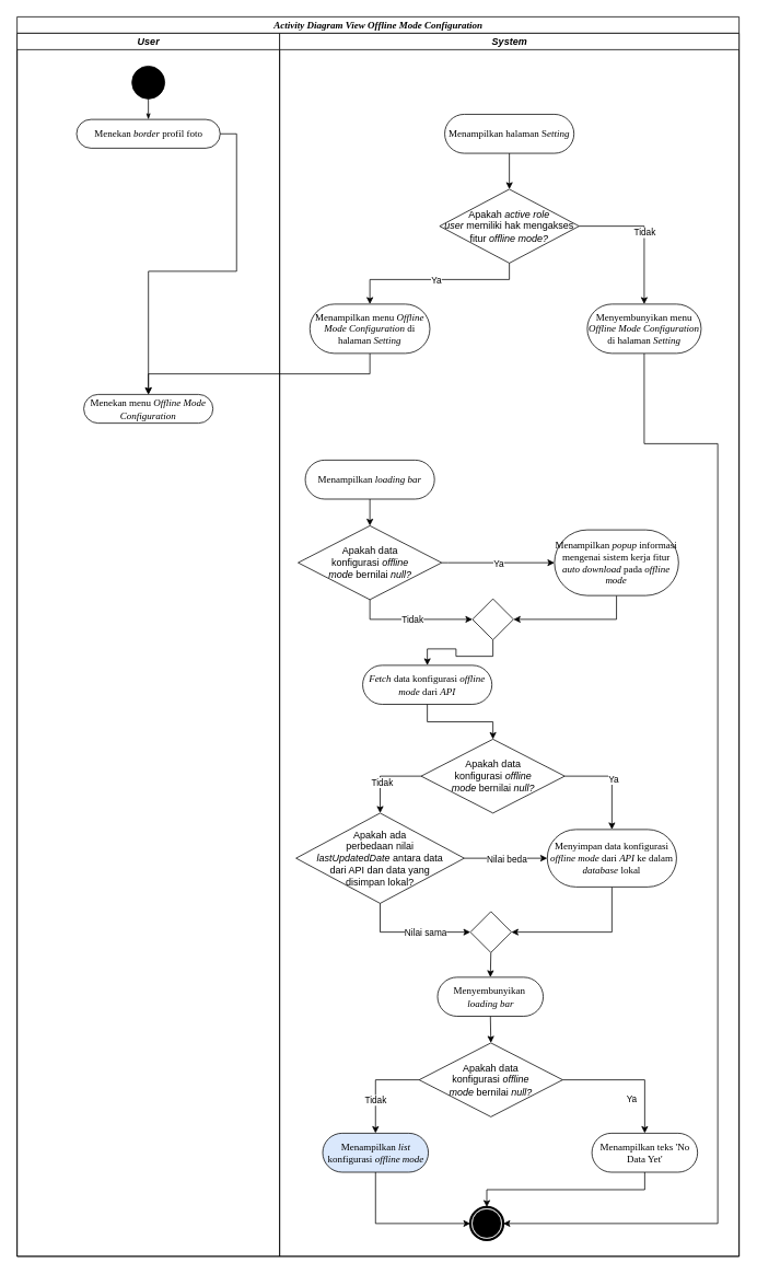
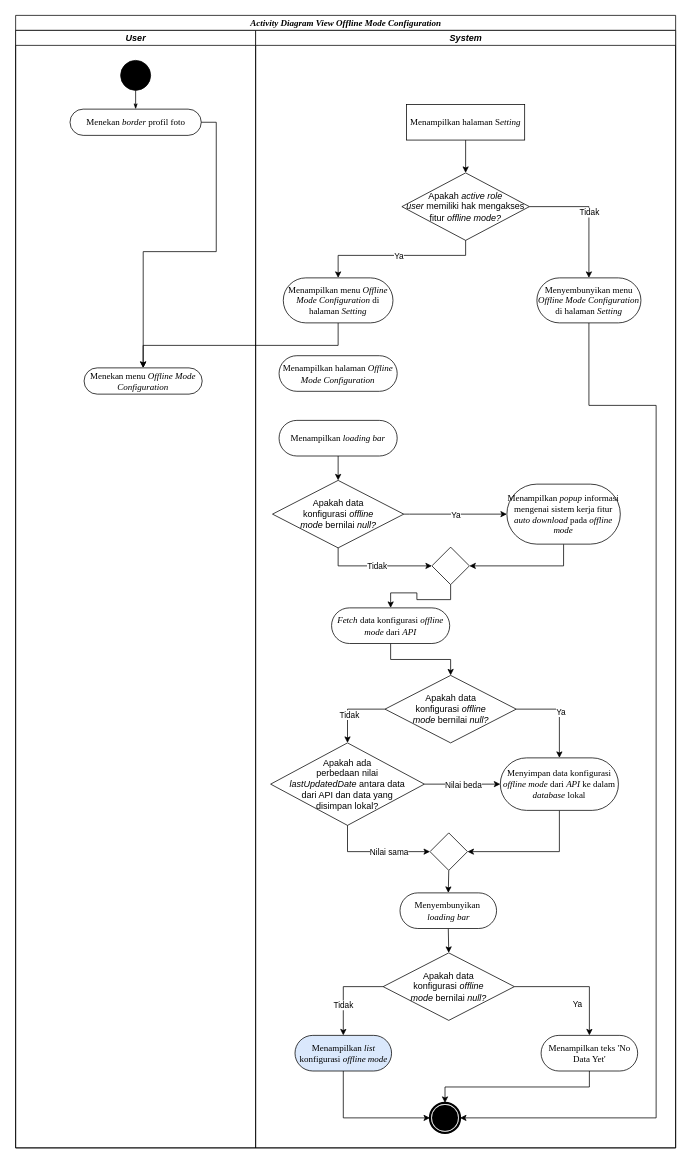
  <mxCell id="0" />
  <mxCell id="1" parent="0" />
  <mxCell id="2" value="&lt;i&gt;Activity Diagram&lt;/i&gt;&amp;nbsp;&lt;i&gt;View Offline Mode Configuration&lt;/i&gt;" style="swimlane;html=1;childLayout=stackLayout;startSize=20;rounded=0;shadow=0;comic=0;labelBackgroundColor=none;strokeWidth=1;fontFamily=Verdana;fontSize=12;align=center;" parent="1" vertex="1"><mxGeometry x="20" y="20" width="880" height="1510" as="geometry" /></mxCell>
  <mxCell id="3" value="&lt;i&gt;User&lt;/i&gt;" style="swimlane;html=1;startSize=20;" parent="2" vertex="1"><mxGeometry y="20" width="320" height="1490" as="geometry"><mxRectangle y="20" width="40" height="970" as="alternateBounds" /></mxGeometry></mxCell>
  <mxCell id="4" value="" style="ellipse;whiteSpace=wrap;html=1;rounded=0;shadow=0;comic=0;labelBackgroundColor=none;strokeWidth=1;fillColor=#000000;fontFamily=Verdana;fontSize=12;align=center;" parent="3" vertex="1"><mxGeometry x="140" y="40" width="40" height="40" as="geometry" /></mxCell>
  <mxCell id="5" value="Menekan &lt;i&gt;border&lt;/i&gt;&amp;nbsp;profil foto" style="rounded=1;whiteSpace=wrap;html=1;shadow=0;comic=0;labelBackgroundColor=none;strokeWidth=1;fontFamily=Verdana;fontSize=12;align=center;arcSize=50;" parent="3" vertex="1"><mxGeometry x="72.5" y="105" width="175" height="35" as="geometry" /></mxCell>
  <mxCell id="6" style="rounded=0;html=1;labelBackgroundColor=none;startArrow=none;startFill=0;startSize=5;endArrow=classicThin;endFill=1;endSize=5;jettySize=auto;orthogonalLoop=1;strokeWidth=1;fontFamily=Verdana;fontSize=12" parent="3" source="4" target="5" edge="1"><mxGeometry relative="1" as="geometry" /></mxCell>
- <mxCell id="7" value="Menekan menu &lt;i&gt;Offline Mode Configuration&lt;/i&gt;" style="rounded=1;whiteSpace=wrap;html=1;shadow=0;comic=0;labelBackgroundColor=none;strokeWidth=1;fontFamily=Verdana;fontSize=12;align=center;arcSize=50;" vertex="1" parent="3"><mxGeometry x="81.25" y="440" width="157.5" height="35" as="geometry" /></mxCell>
+ <mxCell id="7" value="Menekan menu &lt;i&gt;Offline Mode Configuration&lt;/i&gt;" style="rounded=1;whiteSpace=wrap;html=1;shadow=0;comic=0;labelBackgroundColor=none;strokeWidth=1;fontFamily=Verdana;fontSize=12;align=center;arcSize=50;" vertex="1" parent="3"><mxGeometry x="91.25" y="450" width="157.5" height="35" as="geometry" /></mxCell>
  <mxCell id="8" style="edgeStyle=orthogonalEdgeStyle;rounded=0;orthogonalLoop=1;jettySize=auto;html=1;exitX=1;exitY=0.5;exitDx=0;exitDy=0;" edge="1" parent="2" source="5" target="7"><mxGeometry relative="1" as="geometry" /></mxCell>
  <mxCell id="9" style="edgeStyle=orthogonalEdgeStyle;rounded=0;orthogonalLoop=1;jettySize=auto;html=1;exitX=0.5;exitY=1;exitDx=0;exitDy=0;entryX=0.5;entryY=0;entryDx=0;entryDy=0;" edge="1" parent="2" source="19" target="7"><mxGeometry relative="1" as="geometry" /></mxCell>
  <mxCell id="10" value="&lt;i&gt;System&lt;/i&gt;" style="swimlane;html=1;startSize=20;" parent="2" vertex="1"><mxGeometry x="320" y="20" width="560" height="1490" as="geometry" /></mxCell>
  <mxCell id="11" value="" style="shape=mxgraph.bpmn.shape;html=1;verticalLabelPosition=bottom;labelBackgroundColor=#ffffff;verticalAlign=top;perimeter=ellipsePerimeter;outline=end;symbol=terminate;rounded=0;shadow=0;comic=0;strokeWidth=1;fontFamily=Verdana;fontSize=12;align=center;" parent="10" vertex="1"><mxGeometry x="232.5" y="1430" width="40" height="40" as="geometry" /></mxCell>
  <mxCell id="12" value="Apakah &lt;i&gt;active role user&lt;/i&gt;&amp;nbsp;memiliki hak mengakses fitur &lt;i&gt;offline mode?&lt;/i&gt;" style="rhombus;whiteSpace=wrap;html=1;" parent="10" vertex="1"><mxGeometry x="195" y="190" width="170" height="90" as="geometry" /></mxCell>
  <mxCell id="13" style="edgeStyle=orthogonalEdgeStyle;rounded=0;orthogonalLoop=1;jettySize=auto;html=1;exitX=0.5;exitY=1;exitDx=0;exitDy=0;entryX=1;entryY=0.5;entryDx=0;entryDy=0;" edge="1" parent="10" source="14" target="11"><mxGeometry relative="1" as="geometry"><Array as="points"><mxPoint x="444" y="500" /><mxPoint x="534" y="500" /><mxPoint x="534" y="1450" /></Array></mxGeometry></mxCell>
  <mxCell id="14" value="Menyembunyikan menu &lt;i&gt;Offline Mode Configuration &lt;/i&gt;di halaman &lt;i&gt;Setting&lt;/i&gt;" style="rounded=1;whiteSpace=wrap;html=1;shadow=0;comic=0;labelBackgroundColor=none;strokeWidth=1;fontFamily=Verdana;fontSize=12;align=center;arcSize=50;" parent="10" vertex="1"><mxGeometry x="375" y="330" width="138.75" height="60" as="geometry" /></mxCell>
  <mxCell id="15" value="" style="endArrow=classic;html=1;rounded=0;exitX=0.5;exitY=1;exitDx=0;exitDy=0;edgeStyle=orthogonalEdgeStyle;entryX=0.5;entryY=0;entryDx=0;entryDy=0;" parent="10" source="12" target="19" edge="1"><mxGeometry relative="1" as="geometry"><mxPoint x="183.75" y="410" as="sourcePoint" /><mxPoint x="75" y="270" as="targetPoint" /><Array as="points"><mxPoint x="280" y="300" /><mxPoint x="110" y="300" /></Array></mxGeometry></mxCell>
  <mxCell id="16" value="Ya" style="edgeLabel;resizable=0;html=1;align=center;verticalAlign=middle;" parent="15" connectable="0" vertex="1"><mxGeometry relative="1" as="geometry" /></mxCell>
  <mxCell id="17" value="" style="endArrow=classic;html=1;rounded=0;exitX=1;exitY=0.5;exitDx=0;exitDy=0;entryX=0.5;entryY=0;entryDx=0;entryDy=0;edgeStyle=orthogonalEdgeStyle;" parent="10" source="12" target="14" edge="1"><mxGeometry relative="1" as="geometry"><mxPoint x="180" y="190" as="sourcePoint" /><mxPoint x="112.5" y="230" as="targetPoint" /></mxGeometry></mxCell>
  <mxCell id="18" value="Tidak" style="edgeLabel;resizable=0;html=1;align=center;verticalAlign=middle;" parent="17" connectable="0" vertex="1"><mxGeometry relative="1" as="geometry" /></mxCell>
  <mxCell id="19" value="Menampilkan menu &lt;i&gt;Offline Mode Configuration &lt;/i&gt;di halaman &lt;i&gt;Setting&lt;/i&gt;" style="rounded=1;whiteSpace=wrap;html=1;shadow=0;comic=0;labelBackgroundColor=none;strokeWidth=1;fontFamily=Verdana;fontSize=12;align=center;arcSize=50;" parent="10" vertex="1"><mxGeometry x="36.88" y="330" width="146.25" height="60" as="geometry" /></mxCell>
  <mxCell id="20" style="edgeStyle=orthogonalEdgeStyle;rounded=0;orthogonalLoop=1;jettySize=auto;html=1;exitX=0.5;exitY=1;exitDx=0;exitDy=0;entryX=0.5;entryY=0;entryDx=0;entryDy=0;" edge="1" parent="10" source="21" target="12"><mxGeometry relative="1" as="geometry" /></mxCell>
- <mxCell id="21" value="Menampilkan halaman S&lt;i&gt;etting&lt;/i&gt;" style="rounded=1;whiteSpace=wrap;html=1;shadow=0;comic=0;labelBackgroundColor=none;strokeWidth=1;fontFamily=Verdana;fontSize=12;align=center;arcSize=50;" vertex="1" parent="10"><mxGeometry x="201.25" y="98.75" width="157.5" height="47.5" as="geometry" /></mxCell>
+ <mxCell id="21" value="Menampilkan halaman S&lt;i&gt;etting&lt;/i&gt;" style="whiteSpace=wrap;html=1;shadow=0;comic=0;labelBackgroundColor=none;strokeWidth=1;fontFamily=Verdana;fontSize=12;align=center;arcSize=50;rounded=0;" vertex="1" parent="10"><mxGeometry x="201.25" y="98.75" width="157.5" height="47.5" as="geometry" /></mxCell>
+ <mxCell id="22" value="Menampilkan halaman &lt;i&gt;Offline Mode Configuration&lt;/i&gt;" style="rounded=1;whiteSpace=wrap;html=1;shadow=0;comic=0;labelBackgroundColor=none;strokeWidth=1;fontFamily=Verdana;fontSize=12;align=center;arcSize=50;" vertex="1" parent="10"><mxGeometry x="31.25" y="433.75" width="157.5" height="47.5" as="geometry" /></mxCell>
  <mxCell id="23" style="edgeStyle=orthogonalEdgeStyle;rounded=0;orthogonalLoop=1;jettySize=auto;html=1;exitX=0.5;exitY=1;exitDx=0;exitDy=0;entryX=0.5;entryY=0;entryDx=0;entryDy=0;" edge="1" parent="10" source="24" target="25"><mxGeometry relative="1" as="geometry" /></mxCell>
  <mxCell id="24" value="Menampilkan &lt;i&gt;loading bar&lt;/i&gt;" style="rounded=1;whiteSpace=wrap;html=1;shadow=0;comic=0;labelBackgroundColor=none;strokeWidth=1;fontFamily=Verdana;fontSize=12;align=center;arcSize=50;" vertex="1" parent="10"><mxGeometry x="31.25" y="520" width="157.5" height="47.5" as="geometry" /></mxCell>
  <mxCell id="25" value="Apakah data &lt;br&gt;konfigurasi &lt;i&gt;offline &lt;br&gt;mode&lt;/i&gt;&amp;nbsp;bernilai &lt;i&gt;null?&lt;/i&gt;" style="rhombus;whiteSpace=wrap;html=1;" vertex="1" parent="10"><mxGeometry x="22.5" y="600" width="175" height="90" as="geometry" /></mxCell>
  <mxCell id="26" style="edgeStyle=orthogonalEdgeStyle;rounded=0;orthogonalLoop=1;jettySize=auto;html=1;exitX=0.5;exitY=1;exitDx=0;exitDy=0;entryX=1;entryY=0.5;entryDx=0;entryDy=0;" edge="1" parent="10" source="27" target="35"><mxGeometry relative="1" as="geometry" /></mxCell>
  <mxCell id="27" value="Menampilkan &lt;i&gt;popup &lt;/i&gt;informasi mengenai sistem kerja fitur &lt;i&gt;auto download &lt;/i&gt;pada &lt;i&gt;offline mode&lt;/i&gt;" style="rounded=1;whiteSpace=wrap;html=1;shadow=0;comic=0;labelBackgroundColor=none;strokeWidth=1;fontFamily=Verdana;fontSize=12;align=center;arcSize=50;" vertex="1" parent="10"><mxGeometry x="335" y="605" width="151.25" height="80" as="geometry" /></mxCell>
  <mxCell id="28" value="" style="endArrow=classic;html=1;rounded=0;exitX=1;exitY=0.5;exitDx=0;exitDy=0;edgeStyle=orthogonalEdgeStyle;entryX=0;entryY=0.5;entryDx=0;entryDy=0;" edge="1" parent="10" source="25" target="27"><mxGeometry relative="1" as="geometry"><mxPoint x="44.44" y="670" as="sourcePoint" /><mxPoint x="40" y="740" as="targetPoint" /><Array as="points"><mxPoint x="205" y="645" /><mxPoint x="205" y="645" /></Array></mxGeometry></mxCell>
  <mxCell id="29" value="Ya" style="edgeLabel;resizable=0;html=1;align=center;verticalAlign=middle;" connectable="0" vertex="1" parent="28"><mxGeometry relative="1" as="geometry" /></mxCell>
  <mxCell id="30" style="edgeStyle=orthogonalEdgeStyle;rounded=0;orthogonalLoop=1;jettySize=auto;html=1;exitX=0.5;exitY=1;exitDx=0;exitDy=0;entryX=0.5;entryY=0;entryDx=0;entryDy=0;" edge="1" parent="10" source="31" target="36"><mxGeometry relative="1" as="geometry" /></mxCell>
  <mxCell id="31" value="&lt;i&gt;Fetch &lt;/i&gt;data konfigurasi &lt;i&gt;offline mode&lt;/i&gt;&amp;nbsp;dari &lt;i&gt;API&lt;/i&gt;" style="rounded=1;whiteSpace=wrap;html=1;shadow=0;comic=0;labelBackgroundColor=none;strokeWidth=1;fontFamily=Verdana;fontSize=12;align=center;arcSize=50;" vertex="1" parent="10"><mxGeometry x="101.25" y="770" width="157.5" height="47.5" as="geometry" /></mxCell>
  <mxCell id="32" value="" style="endArrow=classic;html=1;rounded=0;exitX=0.5;exitY=1;exitDx=0;exitDy=0;edgeStyle=orthogonalEdgeStyle;entryX=0;entryY=0.5;entryDx=0;entryDy=0;" edge="1" parent="10" source="25" target="35"><mxGeometry relative="1" as="geometry"><mxPoint x="114.99" y="710" as="sourcePoint" /><mxPoint x="224" y="730" as="targetPoint" /><Array as="points"><mxPoint x="110" y="714" /></Array></mxGeometry></mxCell>
  <mxCell id="33" value="Tidak" style="edgeLabel;resizable=0;html=1;align=center;verticalAlign=middle;" connectable="0" vertex="1" parent="32"><mxGeometry relative="1" as="geometry" /></mxCell>
  <mxCell id="34" style="edgeStyle=orthogonalEdgeStyle;rounded=0;orthogonalLoop=1;jettySize=auto;html=1;exitX=0.5;exitY=1;exitDx=0;exitDy=0;entryX=0.5;entryY=0;entryDx=0;entryDy=0;" edge="1" parent="10" source="35" target="31"><mxGeometry relative="1" as="geometry" /></mxCell>
  <mxCell id="35" value="" style="rhombus;whiteSpace=wrap;html=1;" vertex="1" parent="10"><mxGeometry x="235" y="689" width="50" height="50" as="geometry" /></mxCell>
  <mxCell id="36" value="Apakah data &lt;br&gt;konfigurasi &lt;i&gt;offline &lt;br&gt;mode &lt;/i&gt;bernilai &lt;i&gt;null?&lt;/i&gt;" style="rhombus;whiteSpace=wrap;html=1;" vertex="1" parent="10"><mxGeometry x="172.5" y="860" width="175" height="90" as="geometry" /></mxCell>
  <mxCell id="37" value="" style="endArrow=classic;html=1;rounded=0;exitX=0;exitY=0.5;exitDx=0;exitDy=0;edgeStyle=orthogonalEdgeStyle;entryX=0.5;entryY=0;entryDx=0;entryDy=0;" edge="1" parent="10" source="36" target="41"><mxGeometry relative="1" as="geometry"><mxPoint x="222.5" y="970.0" as="sourcePoint" /><mxPoint x="223" y="1010" as="targetPoint" /><Array as="points" /></mxGeometry></mxCell>
  <mxCell id="38" value="Tidak" style="edgeLabel;resizable=0;html=1;align=center;verticalAlign=middle;" connectable="0" vertex="1" parent="37"><mxGeometry relative="1" as="geometry"><mxPoint y="7" as="offset" /></mxGeometry></mxCell>
  <mxCell id="39" value="" style="endArrow=classic;html=1;rounded=0;exitX=1;exitY=0.5;exitDx=0;exitDy=0;edgeStyle=orthogonalEdgeStyle;entryX=0.5;entryY=0;entryDx=0;entryDy=0;" edge="1" parent="10" source="36" target="45"><mxGeometry relative="1" as="geometry"><mxPoint x="325" y="914.68" as="sourcePoint" /><mxPoint x="444" y="1070" as="targetPoint" /><Array as="points" /></mxGeometry></mxCell>
  <mxCell id="40" value="Ya" style="edgeLabel;resizable=0;html=1;align=center;verticalAlign=middle;" connectable="0" vertex="1" parent="39"><mxGeometry relative="1" as="geometry"><mxPoint x="1" as="offset" /></mxGeometry></mxCell>
  <mxCell id="41" value="Apakah ada &lt;br&gt;perbedaan nilai &lt;i&gt;lastUpdatedDate&lt;/i&gt;&amp;nbsp;antara data &lt;br&gt;dari API dan data yang &lt;br&gt;disimpan lokal?" style="rhombus;whiteSpace=wrap;html=1;" vertex="1" parent="10"><mxGeometry x="20" y="950" width="205" height="110" as="geometry" /></mxCell>
  <mxCell id="42" value="" style="endArrow=classic;html=1;rounded=0;exitX=0.5;exitY=1;exitDx=0;exitDy=0;edgeStyle=orthogonalEdgeStyle;entryX=0;entryY=0.5;entryDx=0;entryDy=0;" edge="1" parent="10" source="41" target="49"><mxGeometry relative="1" as="geometry"><mxPoint x="219.77" y="1070" as="sourcePoint" /><mxPoint x="219.77" y="1125" as="targetPoint" /><Array as="points" /></mxGeometry></mxCell>
  <mxCell id="43" value="Nilai sama" style="edgeLabel;resizable=0;html=1;align=center;verticalAlign=middle;" connectable="0" vertex="1" parent="42"><mxGeometry relative="1" as="geometry"><mxPoint x="17" as="offset" /></mxGeometry></mxCell>
  <mxCell id="44" style="edgeStyle=orthogonalEdgeStyle;rounded=0;orthogonalLoop=1;jettySize=auto;html=1;exitX=0.5;exitY=1;exitDx=0;exitDy=0;entryX=1;entryY=0.5;entryDx=0;entryDy=0;" edge="1" parent="10" source="45" target="49"><mxGeometry relative="1" as="geometry" /></mxCell>
  <mxCell id="45" value="Menyimpan&amp;nbsp;data konfigurasi &lt;i&gt;offline mode&lt;/i&gt;&amp;nbsp;dari &lt;i&gt;API &lt;/i&gt;ke dalam &lt;i&gt;database &lt;/i&gt;lokal" style="rounded=1;whiteSpace=wrap;html=1;shadow=0;comic=0;labelBackgroundColor=none;strokeWidth=1;fontFamily=Verdana;fontSize=12;align=center;arcSize=50;" vertex="1" parent="10"><mxGeometry x="326.25" y="970" width="157.5" height="70" as="geometry" /></mxCell>
  <mxCell id="46" value="" style="endArrow=classic;html=1;rounded=0;exitX=1;exitY=0.5;exitDx=0;exitDy=0;edgeStyle=orthogonalEdgeStyle;entryX=0;entryY=0.5;entryDx=0;entryDy=0;" edge="1" parent="10" source="41" target="45"><mxGeometry relative="1" as="geometry"><mxPoint x="225" y="1004.82" as="sourcePoint" /><mxPoint x="362.5" y="1004.82" as="targetPoint" /><Array as="points" /></mxGeometry></mxCell>
  <mxCell id="47" value="Nilai beda" style="edgeLabel;resizable=0;html=1;align=center;verticalAlign=middle;" connectable="0" vertex="1" parent="46"><mxGeometry relative="1" as="geometry" /></mxCell>
  <mxCell id="48" style="edgeStyle=orthogonalEdgeStyle;rounded=0;orthogonalLoop=1;jettySize=auto;html=1;exitX=0.5;exitY=1;exitDx=0;exitDy=0;entryX=0.5;entryY=0;entryDx=0;entryDy=0;" edge="1" parent="10" source="49" target="51"><mxGeometry relative="1" as="geometry" /></mxCell>
  <mxCell id="49" value="" style="rhombus;whiteSpace=wrap;html=1;" vertex="1" parent="10"><mxGeometry x="232.5" y="1070" width="50" height="50" as="geometry" /></mxCell>
  <mxCell id="50" style="edgeStyle=orthogonalEdgeStyle;rounded=0;orthogonalLoop=1;jettySize=auto;html=1;exitX=0.5;exitY=1;exitDx=0;exitDy=0;entryX=0.5;entryY=0;entryDx=0;entryDy=0;" edge="1" parent="10" source="51" target="52"><mxGeometry relative="1" as="geometry" /></mxCell>
  <mxCell id="51" value="Menyembunyikan&amp;nbsp;&lt;br&gt;&lt;i&gt;loading bar&lt;/i&gt;" style="rounded=1;whiteSpace=wrap;html=1;shadow=0;comic=0;labelBackgroundColor=none;strokeWidth=1;fontFamily=Verdana;fontSize=12;align=center;arcSize=50;" vertex="1" parent="10"><mxGeometry x="192.5" y="1150" width="128.75" height="47.5" as="geometry" /></mxCell>
  <mxCell id="52" value="Apakah data &lt;br&gt;konfigurasi &lt;i&gt;offline &lt;br&gt;mode &lt;/i&gt;bernilai &lt;i&gt;null?&lt;/i&gt;" style="rhombus;whiteSpace=wrap;html=1;" vertex="1" parent="10"><mxGeometry x="170" y="1230" width="175" height="90" as="geometry" /></mxCell>
  <mxCell id="53" style="edgeStyle=orthogonalEdgeStyle;rounded=0;orthogonalLoop=1;jettySize=auto;html=1;exitX=0.5;exitY=1;exitDx=0;exitDy=0;entryX=0;entryY=0.5;entryDx=0;entryDy=0;" edge="1" parent="10" source="54" target="11"><mxGeometry relative="1" as="geometry" /></mxCell>
  <mxCell id="54" value="Menampilkan &lt;i&gt;list &lt;/i&gt;konfigurasi &lt;i&gt;offline mode&lt;/i&gt;" style="rounded=1;whiteSpace=wrap;html=1;shadow=0;comic=0;labelBackgroundColor=none;strokeWidth=1;fontFamily=Verdana;fontSize=12;align=center;arcSize=50;fillColor=#dae8fc;" vertex="1" parent="10"><mxGeometry x="52.5" y="1340" width="128.75" height="47.5" as="geometry" /></mxCell>
  <mxCell id="55" style="edgeStyle=orthogonalEdgeStyle;rounded=0;orthogonalLoop=1;jettySize=auto;html=1;exitX=0.5;exitY=1;exitDx=0;exitDy=0;entryX=0.5;entryY=0;entryDx=0;entryDy=0;" edge="1" parent="10" source="56" target="11"><mxGeometry relative="1" as="geometry" /></mxCell>
  <mxCell id="56" value="Menampilkan teks 'No Data Yet'" style="rounded=1;whiteSpace=wrap;html=1;shadow=0;comic=0;labelBackgroundColor=none;strokeWidth=1;fontFamily=Verdana;fontSize=12;align=center;arcSize=50;" vertex="1" parent="10"><mxGeometry x="380.63" y="1340" width="128.75" height="47.5" as="geometry" /></mxCell>
  <mxCell id="57" value="" style="endArrow=classic;html=1;rounded=0;exitX=1;exitY=0.5;exitDx=0;exitDy=0;edgeStyle=orthogonalEdgeStyle;entryX=0.5;entryY=0;entryDx=0;entryDy=0;" edge="1" parent="10" source="52" target="56"><mxGeometry relative="1" as="geometry"><mxPoint x="358.75" y="1275" as="sourcePoint" /><mxPoint x="416.25" y="1340" as="targetPoint" /><Array as="points" /></mxGeometry></mxCell>
  <mxCell id="58" value="Ya" style="edgeLabel;resizable=0;html=1;align=center;verticalAlign=middle;" connectable="0" vertex="1" parent="57"><mxGeometry relative="1" as="geometry"><mxPoint y="22" as="offset" /></mxGeometry></mxCell>
  <mxCell id="59" value="" style="endArrow=classic;html=1;rounded=0;exitX=0;exitY=0.5;exitDx=0;exitDy=0;edgeStyle=orthogonalEdgeStyle;entryX=0.5;entryY=0;entryDx=0;entryDy=0;" edge="1" parent="10" source="52" target="54"><mxGeometry relative="1" as="geometry"><mxPoint x="165.02" y="1275" as="sourcePoint" /><mxPoint x="115.02" y="1320" as="targetPoint" /><Array as="points" /></mxGeometry></mxCell>
  <mxCell id="60" value="Tidak" style="edgeLabel;resizable=0;html=1;align=center;verticalAlign=middle;" connectable="0" vertex="1" parent="59"><mxGeometry relative="1" as="geometry"><mxPoint y="19" as="offset" /></mxGeometry></mxCell>
